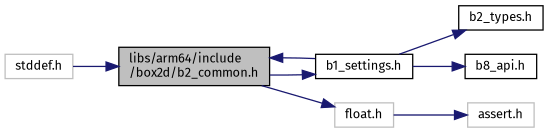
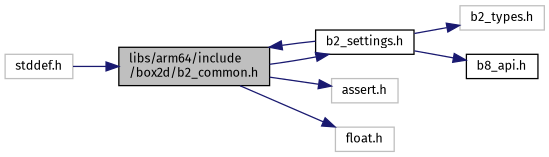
  digraph {
    fontname="Fira Sans"
    rankdir=LR
    node [color=black fillcolor=white fontname="Fira Sans" fontsize=10 shape=record style=filled]
    edge [color=midnightblue fontname="Fira Sans" fontsize=10 labelfontname=Helvetica labelfontsize=10 style=solid]
    n1 [fillcolor=grey75 fontcolor=black height=0.2 label="libs/arm64/include\l/box2d/b2_common.h" width=0.4]
-   n2 [height=0.2 label="b1_settings.h" width=0.4]
+   n2 [height=0.2 label="b2_settings.h" width=0.4]
    n3 [color=grey75 height=0.2 label="assert.h" width=0.4]
    n4 [color=grey75 height=0.2 label="float.h" width=0.4]
-   n5 [height=0.2 label="b2_types.h" width=0.4]
+   n5 [color=grey75 height=0.2 label="b2_types.h" width=0.4]
    n6 [height=0.2 label="b8_api.h" width=0.4]
    n7 [color=grey75 height=0.2 label="stddef.h" width=0.4]
    n1 -> n2
-   n4 -> n3
+   n1 -> n3
    n1 -> n4
    n2 -> n1
    n2 -> n5
    n2 -> n6
    n7 -> n1
  }
